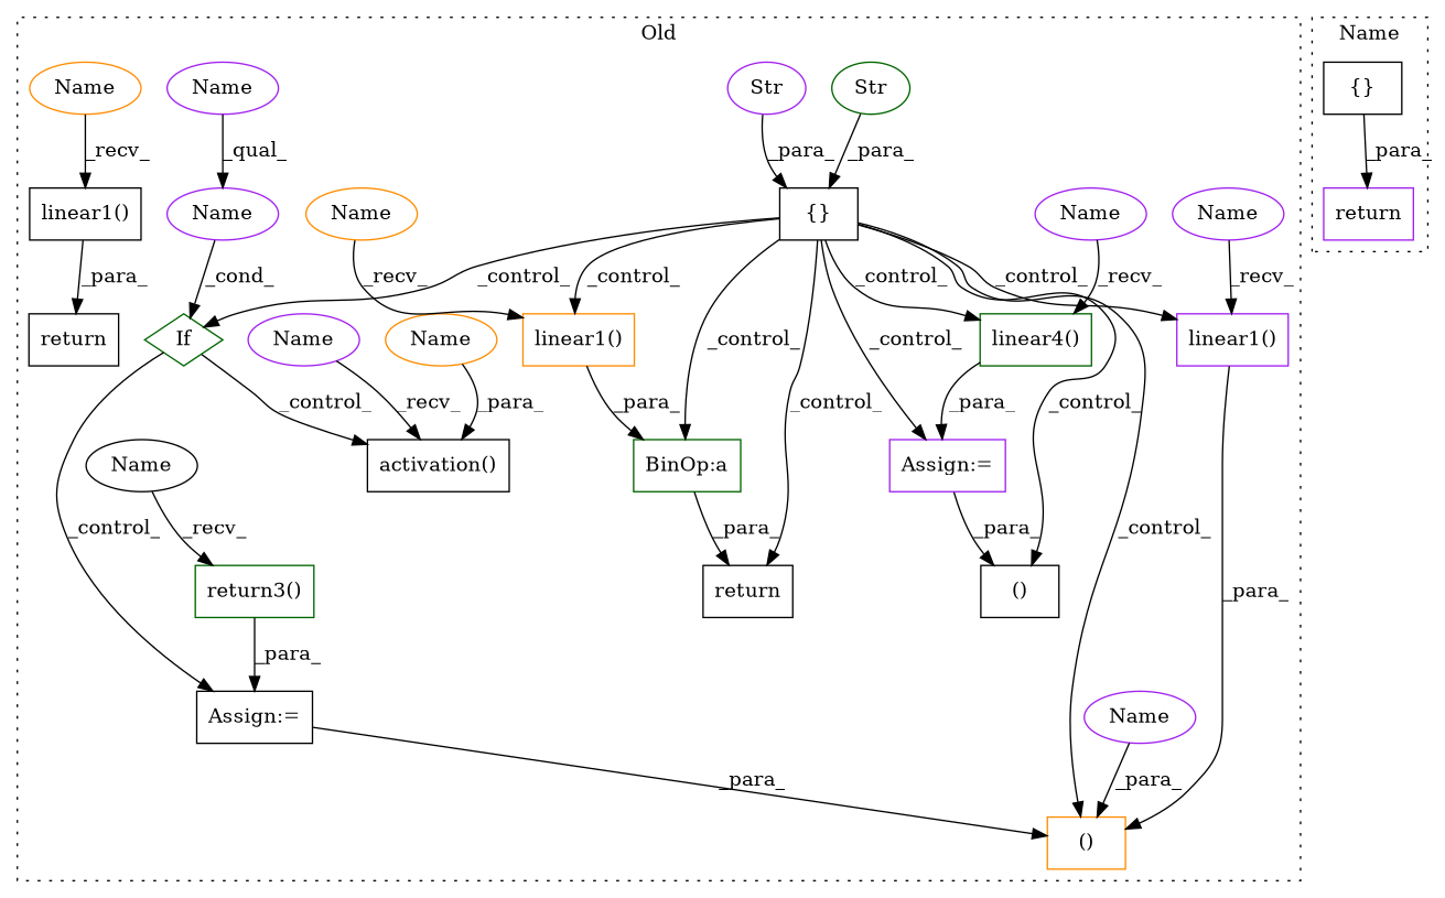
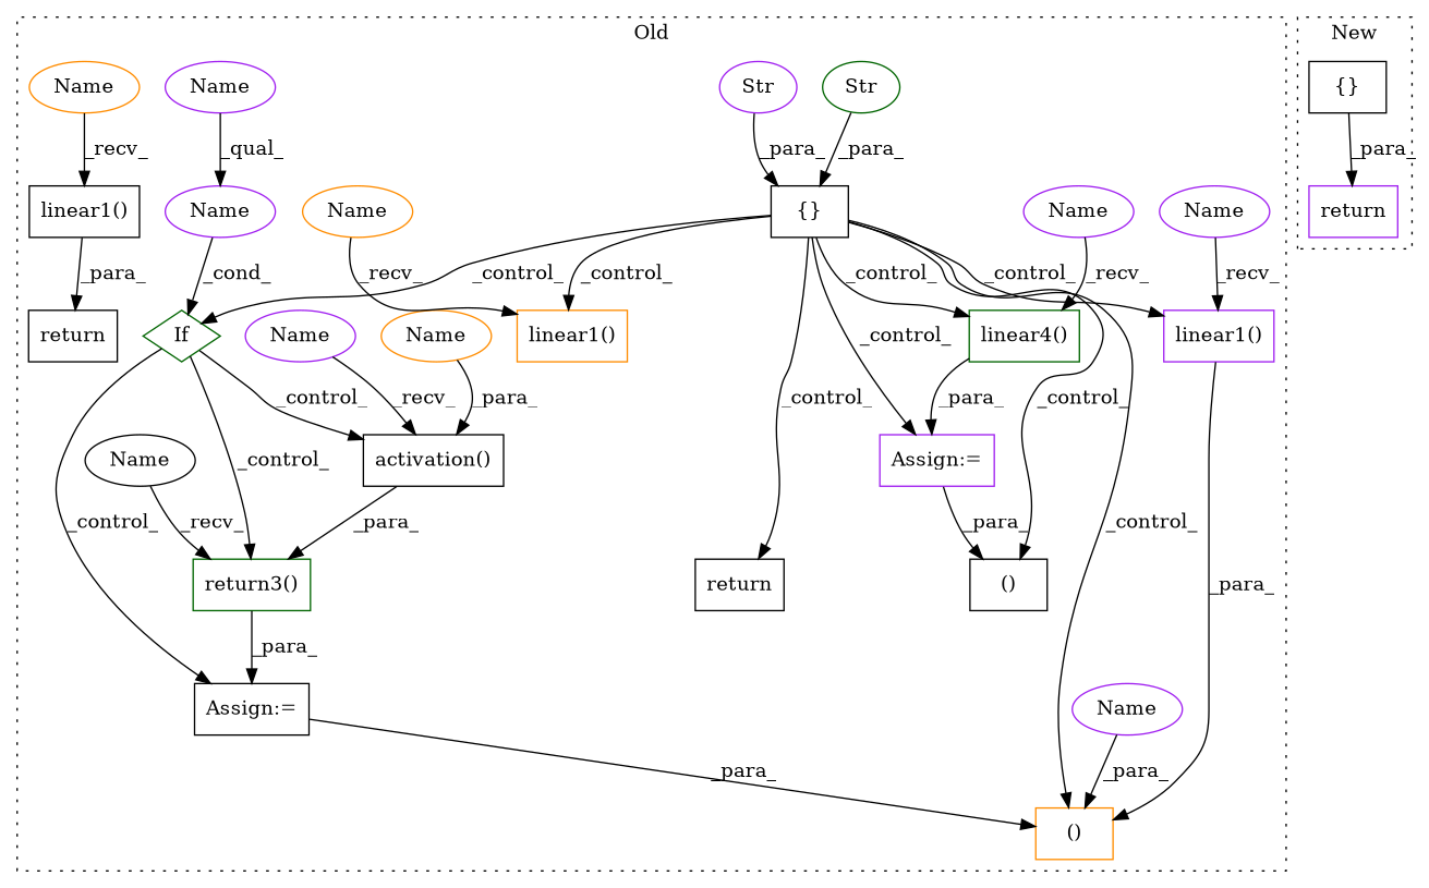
  digraph {
    node [a=87 color=purple l=4 s=18473 shape=box]
    n1 [a=75 color=darkgreen l="13,1" label="return3()" s="18527,18566"]
    n2 [a=96 color=darkgreen l="3,22" label=If s="18470,18493" shape=diamond]
    n3 [a=54 color=darkorange l=26 label="()" s=18765]
    n4 [a=75 l="13,1" label="linear1()" s="18343,18357"]
    n5 [a=59 color=black l="1,0" label="{}" s="18250,18294"]
    n6 [a=75 color=darkorange l="13,1" label="linear1()" s="18896,18910"]
    n7 [a=54 color=black l=15 label="()" s=19227]
-   n8 [a=82 color=darkgreen l=3 label="BinOp:a" s=19022]
    n9 [a=66 color=darkgreen l=13 label=Str s=18281 shape=ellipse]
    n10 [a=66 l=15 label=Str s=18264 shape=ellipse]
    n11 [l=20 label=Name shape=ellipse]
    n12 [a=75 color=black l="16,1" label="activation()" s="18540,18565"]
    n13 [a=75 color=darkgreen l="13,1" label="linear4()" s="19178,19192"]
    n14 [a=68 color=black l=3 label="Assign:=" s=18524]
    n15 [a=68 l=3 label="Assign:=" s=19175]
    n16 [a=93 color=black l=7 label=return s=19002]
    n17 [a=75 color=black l="13,1" label="linear1()" s="18149,18163"]
    n18 [a=93 color=black l=7 label=return s=18182]
    n19 [color=darkorange l=9 label=Name s=18556 shape=ellipse]
    n20 [l=9 label=Name s=18767 shape=ellipse]
    n21 [color=darkorange label=Name s=18149 shape=ellipse]
    n22 [label=Name s=18343 shape=ellipse]
    n23 [color=black label=Name s=18527 shape=ellipse]
    n24 [label=Name s=19178 shape=ellipse]
    n25 [label=Name s=18540 shape=ellipse]
    n26 [color=darkorange label=Name s=18896 shape=ellipse]
    n27 [label=Name shape=ellipse]
    n28 [a=95 color=black l="1,1" label="{}" s="15985,16084"]
    n29 [a=93 l=7 label=return s=15978]
    subgraph cluster_1 {
      label=Old
      style=dotted
      n1
      n2
      n3
      n4
      n5
      n6
      n7
-     n8
      n9
      n10
      n11
      n12
      n13
      n14
      n15
      n16
      n17
      n18
      n19
      n20
      n21
      n22
      n23
      n24
      n25
      n26
      n27
    }
    subgraph cluster_2 {
-     label=Name
+     label=New
      style=dotted
      n28
      n29
    }
    n1 -> n14 [label=_para_]
+   n2 -> n1 [label=_control_]
    n2 -> n12 [label=_control_]
    n2 -> n14 [label=_control_]
    n4 -> n3 [label=_para_]
    n5 -> n2 [label=_control_]
    n5 -> n3 [label=_control_]
    n5 -> n4 [label=_control_]
    n5 -> n6 [label=_control_]
    n5 -> n7 [label=_control_]
-   n5 -> n8 [label=_control_]
    n5 -> n13 [label=_control_]
    n5 -> n15 [label=_control_]
    n5 -> n16 [label=_control_]
-   n6 -> n8 [label=_para_]
-   n8 -> n16 [label=_para_]
    n9 -> n5 [label=_para_]
    n10 -> n5 [label=_para_]
    n11 -> n2 [label=_cond_]
+   n12 -> n1 [label=_para_]
    n13 -> n15 [label=_para_]
    n14 -> n3 [label=_para_]
    n15 -> n7 [label=_para_]
    n17 -> n18 [label=_para_]
    n19 -> n12 [label=_para_]
    n20 -> n3 [label=_para_]
    n21 -> n17 [label=_recv_]
    n22 -> n4 [label=_recv_]
    n23 -> n1 [label=_recv_]
    n24 -> n13 [label=_recv_]
    n25 -> n12 [label=_recv_]
    n26 -> n6 [label=_recv_]
    n27 -> n11 [label=_qual_]
    n28 -> n29 [label=_para_]
  }
